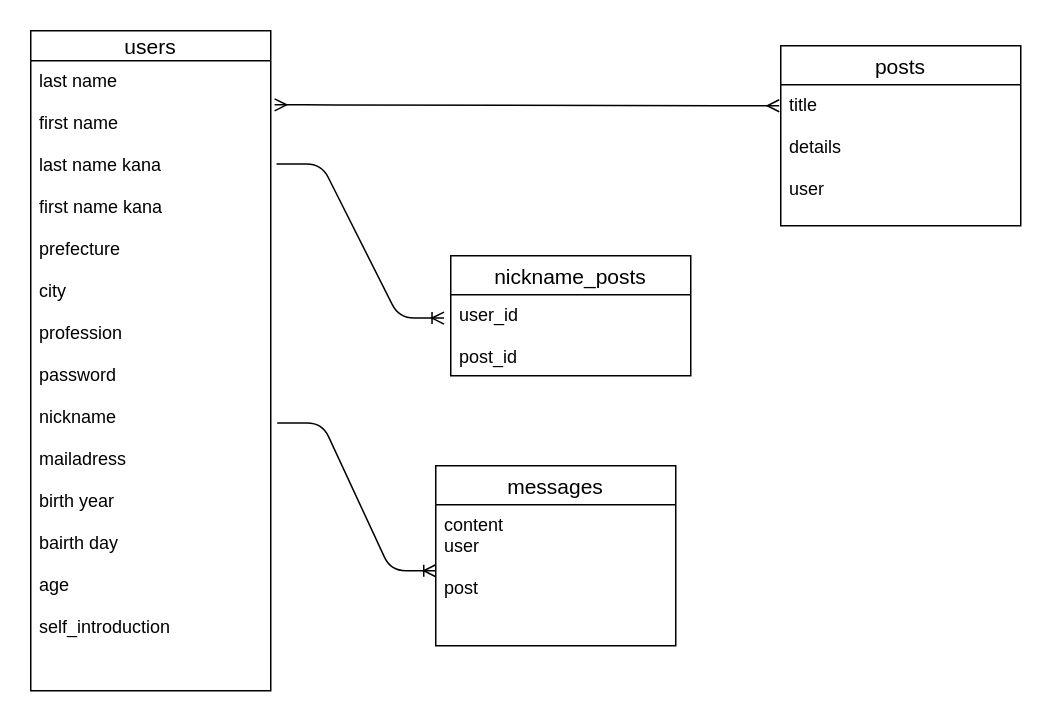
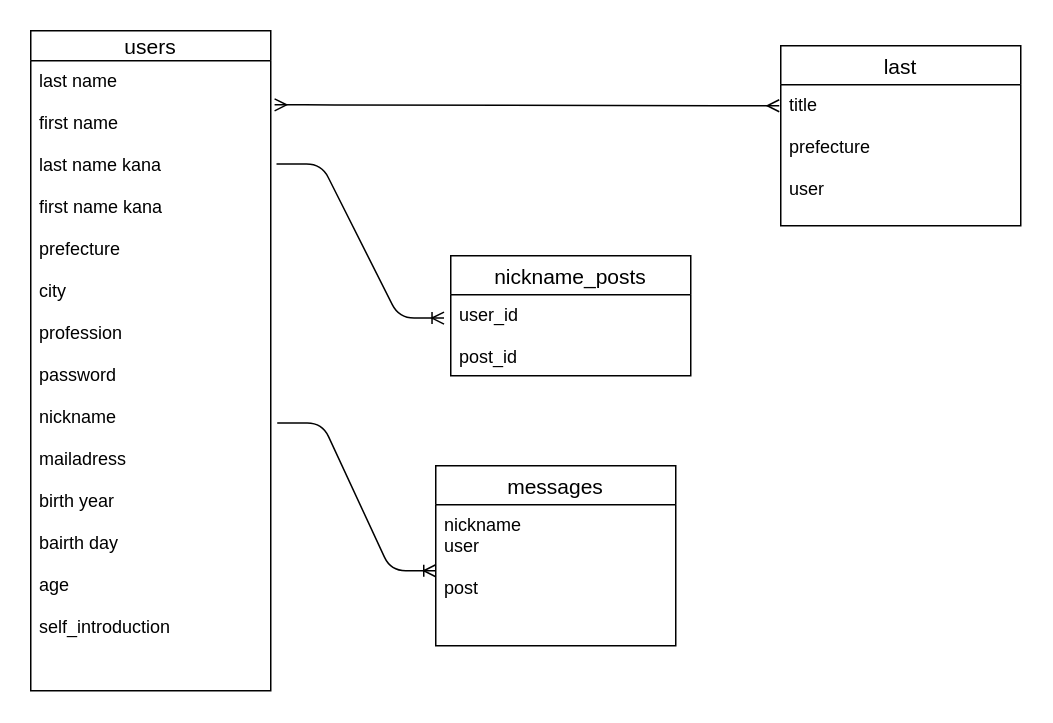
  <mxCell id="0" />
  <mxCell id="1" parent="0" />
  <mxCell id="2" value="users" style="swimlane;fontStyle=0;childLayout=stackLayout;horizontal=1;startSize=20;horizontalStack=0;resizeParent=1;resizeParentMax=0;resizeLast=0;collapsible=1;marginBottom=0;align=center;fontSize=14;" parent="1" vertex="1"><mxGeometry x="20" y="20" width="160" height="440" as="geometry" /></mxCell>
  <mxCell id="3" value="last name&#10;&#10;first name&#10;&#10;last name kana&#10;&#10;first name kana&#10;&#10;prefecture&#10;&#10;city&#10;&#10;profession&#10;&#10;password&#10;&#10;nickname&#10;&#10;mailadress&#10;&#10;birth year&#10;&#10;bairth day&#10;&#10;age&#10;&#10;self_introduction&#10;" style="text;strokeColor=none;fillColor=none;spacingLeft=4;spacingRight=4;overflow=hidden;rotatable=0;points=[[0,0.5],[1,0.5]];portConstraint=eastwest;fontSize=12;" parent="2" vertex="1"><mxGeometry y="20" width="160" height="420" as="geometry" /></mxCell>
- <mxCell id="4" value="posts" style="swimlane;fontStyle=0;childLayout=stackLayout;horizontal=1;startSize=26;horizontalStack=0;resizeParent=1;resizeParentMax=0;resizeLast=0;collapsible=1;marginBottom=0;align=center;fontSize=14;" parent="1" vertex="1"><mxGeometry x="520" y="30" width="160" height="120" as="geometry" /></mxCell>
- <mxCell id="5" value="title&#10;&#10;details&#10;&#10;user&#10;&#10;" style="text;strokeColor=none;fillColor=none;spacingLeft=4;spacingRight=4;overflow=hidden;rotatable=0;points=[[0,0.5],[1,0.5]];portConstraint=eastwest;fontSize=12;" parent="4" vertex="1"><mxGeometry y="26" width="160" height="94" as="geometry" /></mxCell>
+ <mxCell id="4" value="last" style="swimlane;fontStyle=0;childLayout=stackLayout;horizontal=1;startSize=26;horizontalStack=0;resizeParent=1;resizeParentMax=0;resizeLast=0;collapsible=1;marginBottom=0;align=center;fontSize=14;" parent="1" vertex="1"><mxGeometry x="520" y="30" width="160" height="120" as="geometry" /></mxCell>
+ <mxCell id="5" value="title&#10;&#10;prefecture&#10;&#10;user&#10;&#10;" style="text;strokeColor=none;fillColor=none;spacingLeft=4;spacingRight=4;overflow=hidden;rotatable=0;points=[[0,0.5],[1,0.5]];portConstraint=eastwest;fontSize=12;" parent="4" vertex="1"><mxGeometry y="26" width="160" height="94" as="geometry" /></mxCell>
  <mxCell id="6" value="messages" style="swimlane;fontStyle=0;childLayout=stackLayout;horizontal=1;startSize=26;horizontalStack=0;resizeParent=1;resizeParentMax=0;resizeLast=0;collapsible=1;marginBottom=0;align=center;fontSize=14;" parent="1" vertex="1"><mxGeometry x="290" y="310" width="160" height="120" as="geometry" /></mxCell>
- <mxCell id="7" value="content&#10;user&#10;&#10;post&#10;" style="text;strokeColor=none;fillColor=none;spacingLeft=4;spacingRight=4;overflow=hidden;rotatable=0;points=[[0,0.5],[1,0.5]];portConstraint=eastwest;fontSize=12;" parent="6" vertex="1"><mxGeometry y="26" width="160" height="94" as="geometry" /></mxCell>
+ <mxCell id="7" value="nickname&#10;user&#10;&#10;post&#10;" style="text;strokeColor=none;fillColor=none;spacingLeft=4;spacingRight=4;overflow=hidden;rotatable=0;points=[[0,0.5],[1,0.5]];portConstraint=eastwest;fontSize=12;" parent="6" vertex="1"><mxGeometry y="26" width="160" height="94" as="geometry" /></mxCell>
  <mxCell id="8" value="nickname_posts" style="swimlane;fontStyle=0;childLayout=stackLayout;horizontal=1;startSize=26;horizontalStack=0;resizeParent=1;resizeParentMax=0;resizeLast=0;collapsible=1;marginBottom=0;align=center;fontSize=14;" parent="1" vertex="1"><mxGeometry x="300" y="170" width="160" height="80" as="geometry" /></mxCell>
  <mxCell id="9" value="user_id&#10;&#10;post_id&#10;" style="text;strokeColor=none;fillColor=none;spacingLeft=4;spacingRight=4;overflow=hidden;rotatable=0;points=[[0,0.5],[1,0.5]];portConstraint=eastwest;fontSize=12;" parent="8" vertex="1"><mxGeometry y="26" width="160" height="54" as="geometry" /></mxCell>
  <mxCell id="10" value="" style="edgeStyle=entityRelationEdgeStyle;fontSize=12;html=1;endArrow=ERoneToMany;exitX=1.024;exitY=0.164;exitDx=0;exitDy=0;exitPerimeter=0;entryX=-0.028;entryY=0.288;entryDx=0;entryDy=0;entryPerimeter=0;" parent="1" source="3" target="9" edge="1"><mxGeometry width="100" height="100" relative="1" as="geometry"><mxPoint x="180" y="80" as="sourcePoint" /><mxPoint x="290" y="210" as="targetPoint" /></mxGeometry></mxCell>
  <mxCell id="11" value="" style="edgeStyle=entityRelationEdgeStyle;fontSize=12;html=1;endArrow=ERoneToMany;exitX=1.027;exitY=0.575;exitDx=0;exitDy=0;exitPerimeter=0;" parent="1" source="3" edge="1"><mxGeometry width="100" height="100" relative="1" as="geometry"><mxPoint x="140" y="280" as="sourcePoint" /><mxPoint x="290" y="380" as="targetPoint" /></mxGeometry></mxCell>
  <mxCell id="12" value="" style="edgeStyle=entityRelationEdgeStyle;fontSize=12;html=1;endArrow=ERmany;startArrow=ERmany;exitX=1.016;exitY=0.07;exitDx=0;exitDy=0;exitPerimeter=0;" parent="1" source="3" edge="1"><mxGeometry width="100" height="100" relative="1" as="geometry"><mxPoint x="180" y="170" as="sourcePoint" /><mxPoint x="519" y="70" as="targetPoint" /></mxGeometry></mxCell>
